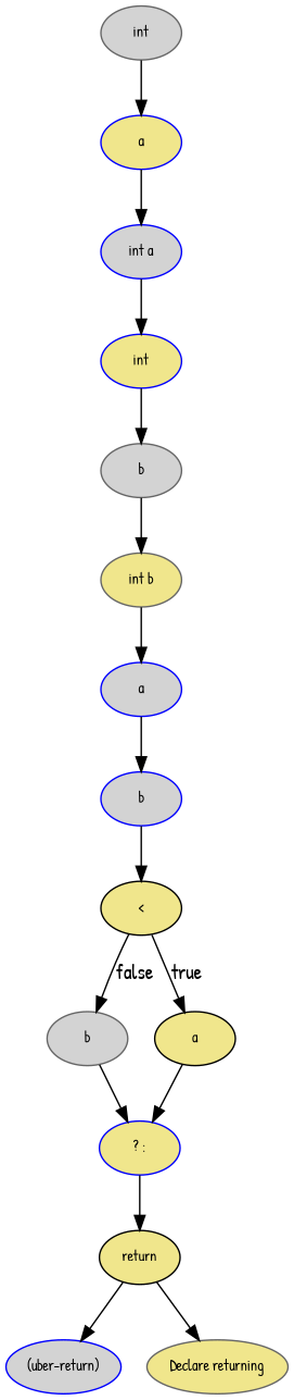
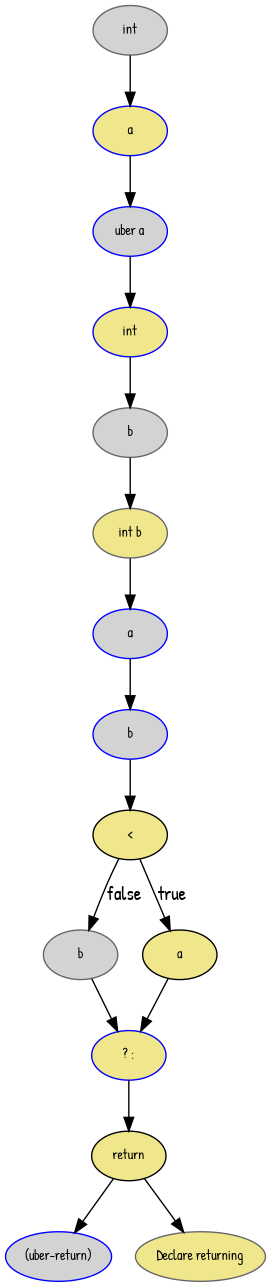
  digraph {
    fontname="Patrick Hand"
    node [color=blue fillcolor=khaki fontname="Patrick Hand" fontsize=10 style=filled]
    edge [fontname="Patrick Hand"]
    n1 [color=black label=return]
    n2 [fillcolor=lightgrey label="(uber-return)"]
    n3 [color=gray40 label="Declare returning"]
    n4 [color=gray40 fillcolor=lightgrey label=b]
    n5 [color=gray40 label="int b"]
    n6 [fillcolor=lightgrey label=a]
    n7 [label=int]
    n8 [color=gray40 fillcolor=lightgrey label=b]
    n9 [label="? :"]
    n10 [fillcolor=lightgrey label=b]
    n11 [color=black label=a]
    n12 [label=a]
-   n13 [fillcolor=lightgrey label="int a"]
+   n13 [fillcolor=lightgrey label="uber a"]
    n14 [color=gray40 fillcolor=lightgrey label=int]
    n15 [color=black label="<"]
    n1 -> n2
    n1 -> n3
    n4 -> n5
    n5 -> n6
    n6 -> n10
    n7 -> n4
    n8 -> n9
    n9 -> n1
    n10 -> n15
    n11 -> n9
    n12 -> n13
    n13 -> n7
    n14 -> n12
    n15 -> n8 [label=false]
    n15 -> n11 [label=true]
  }
